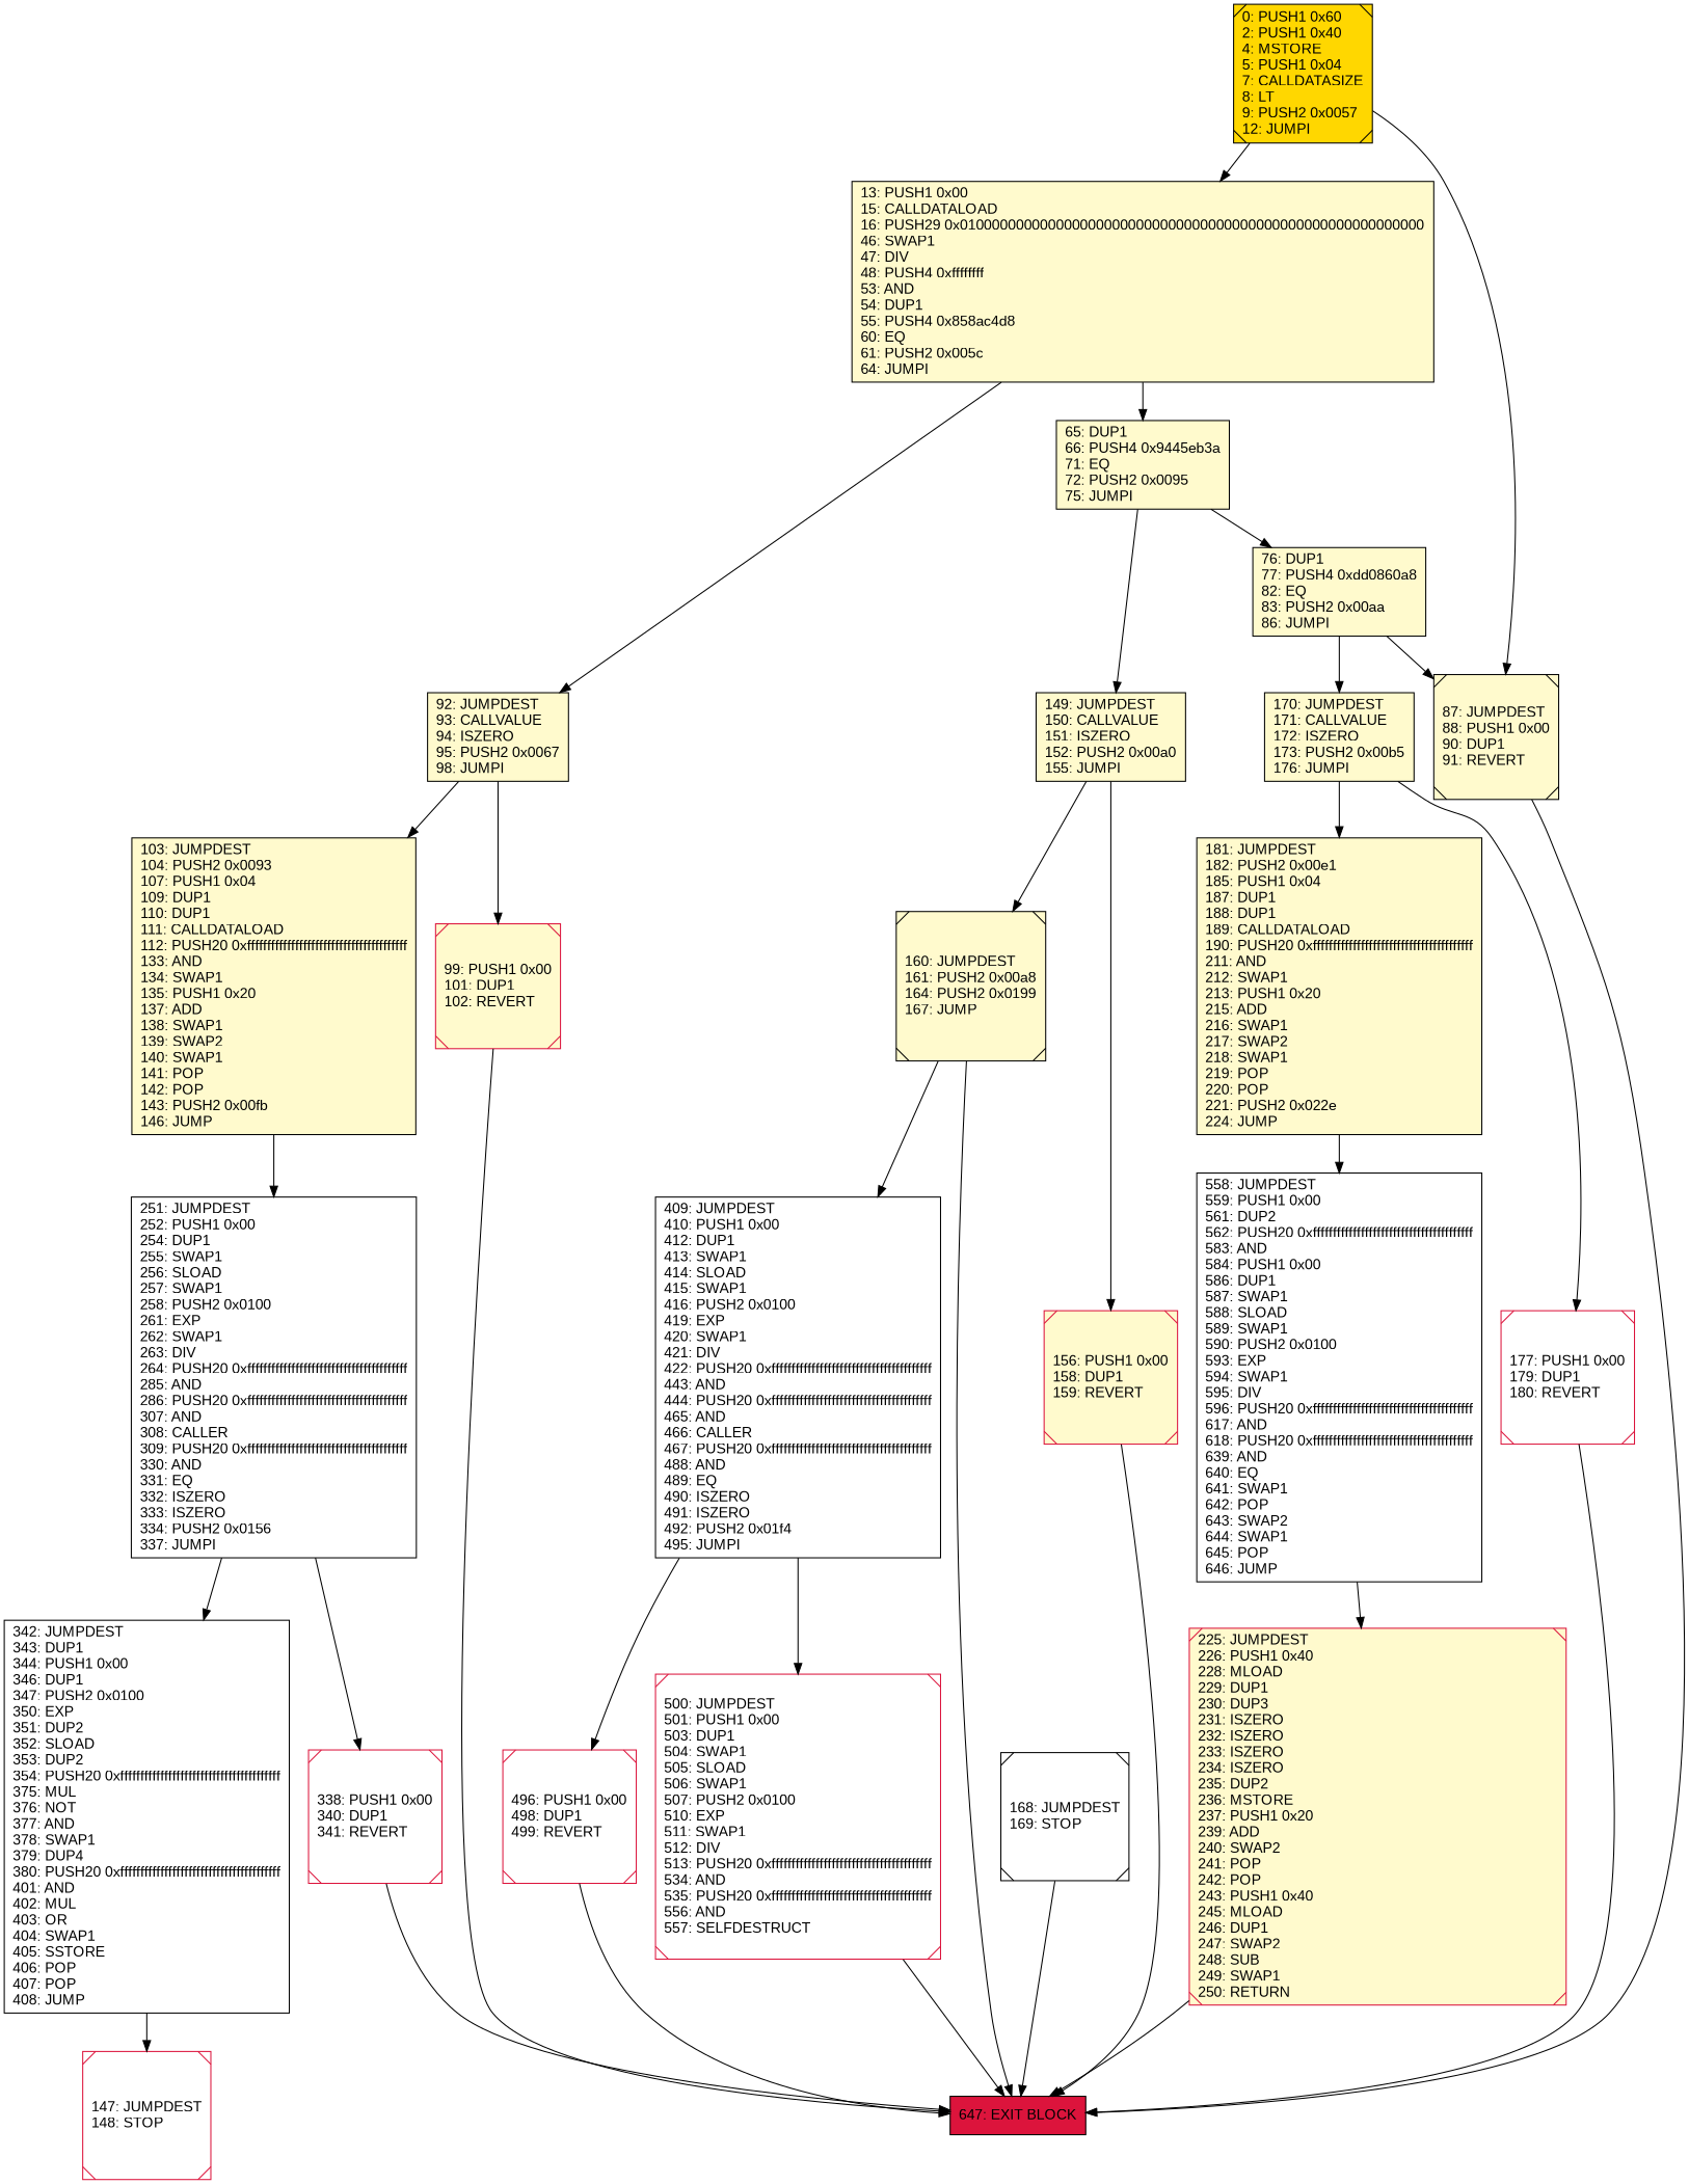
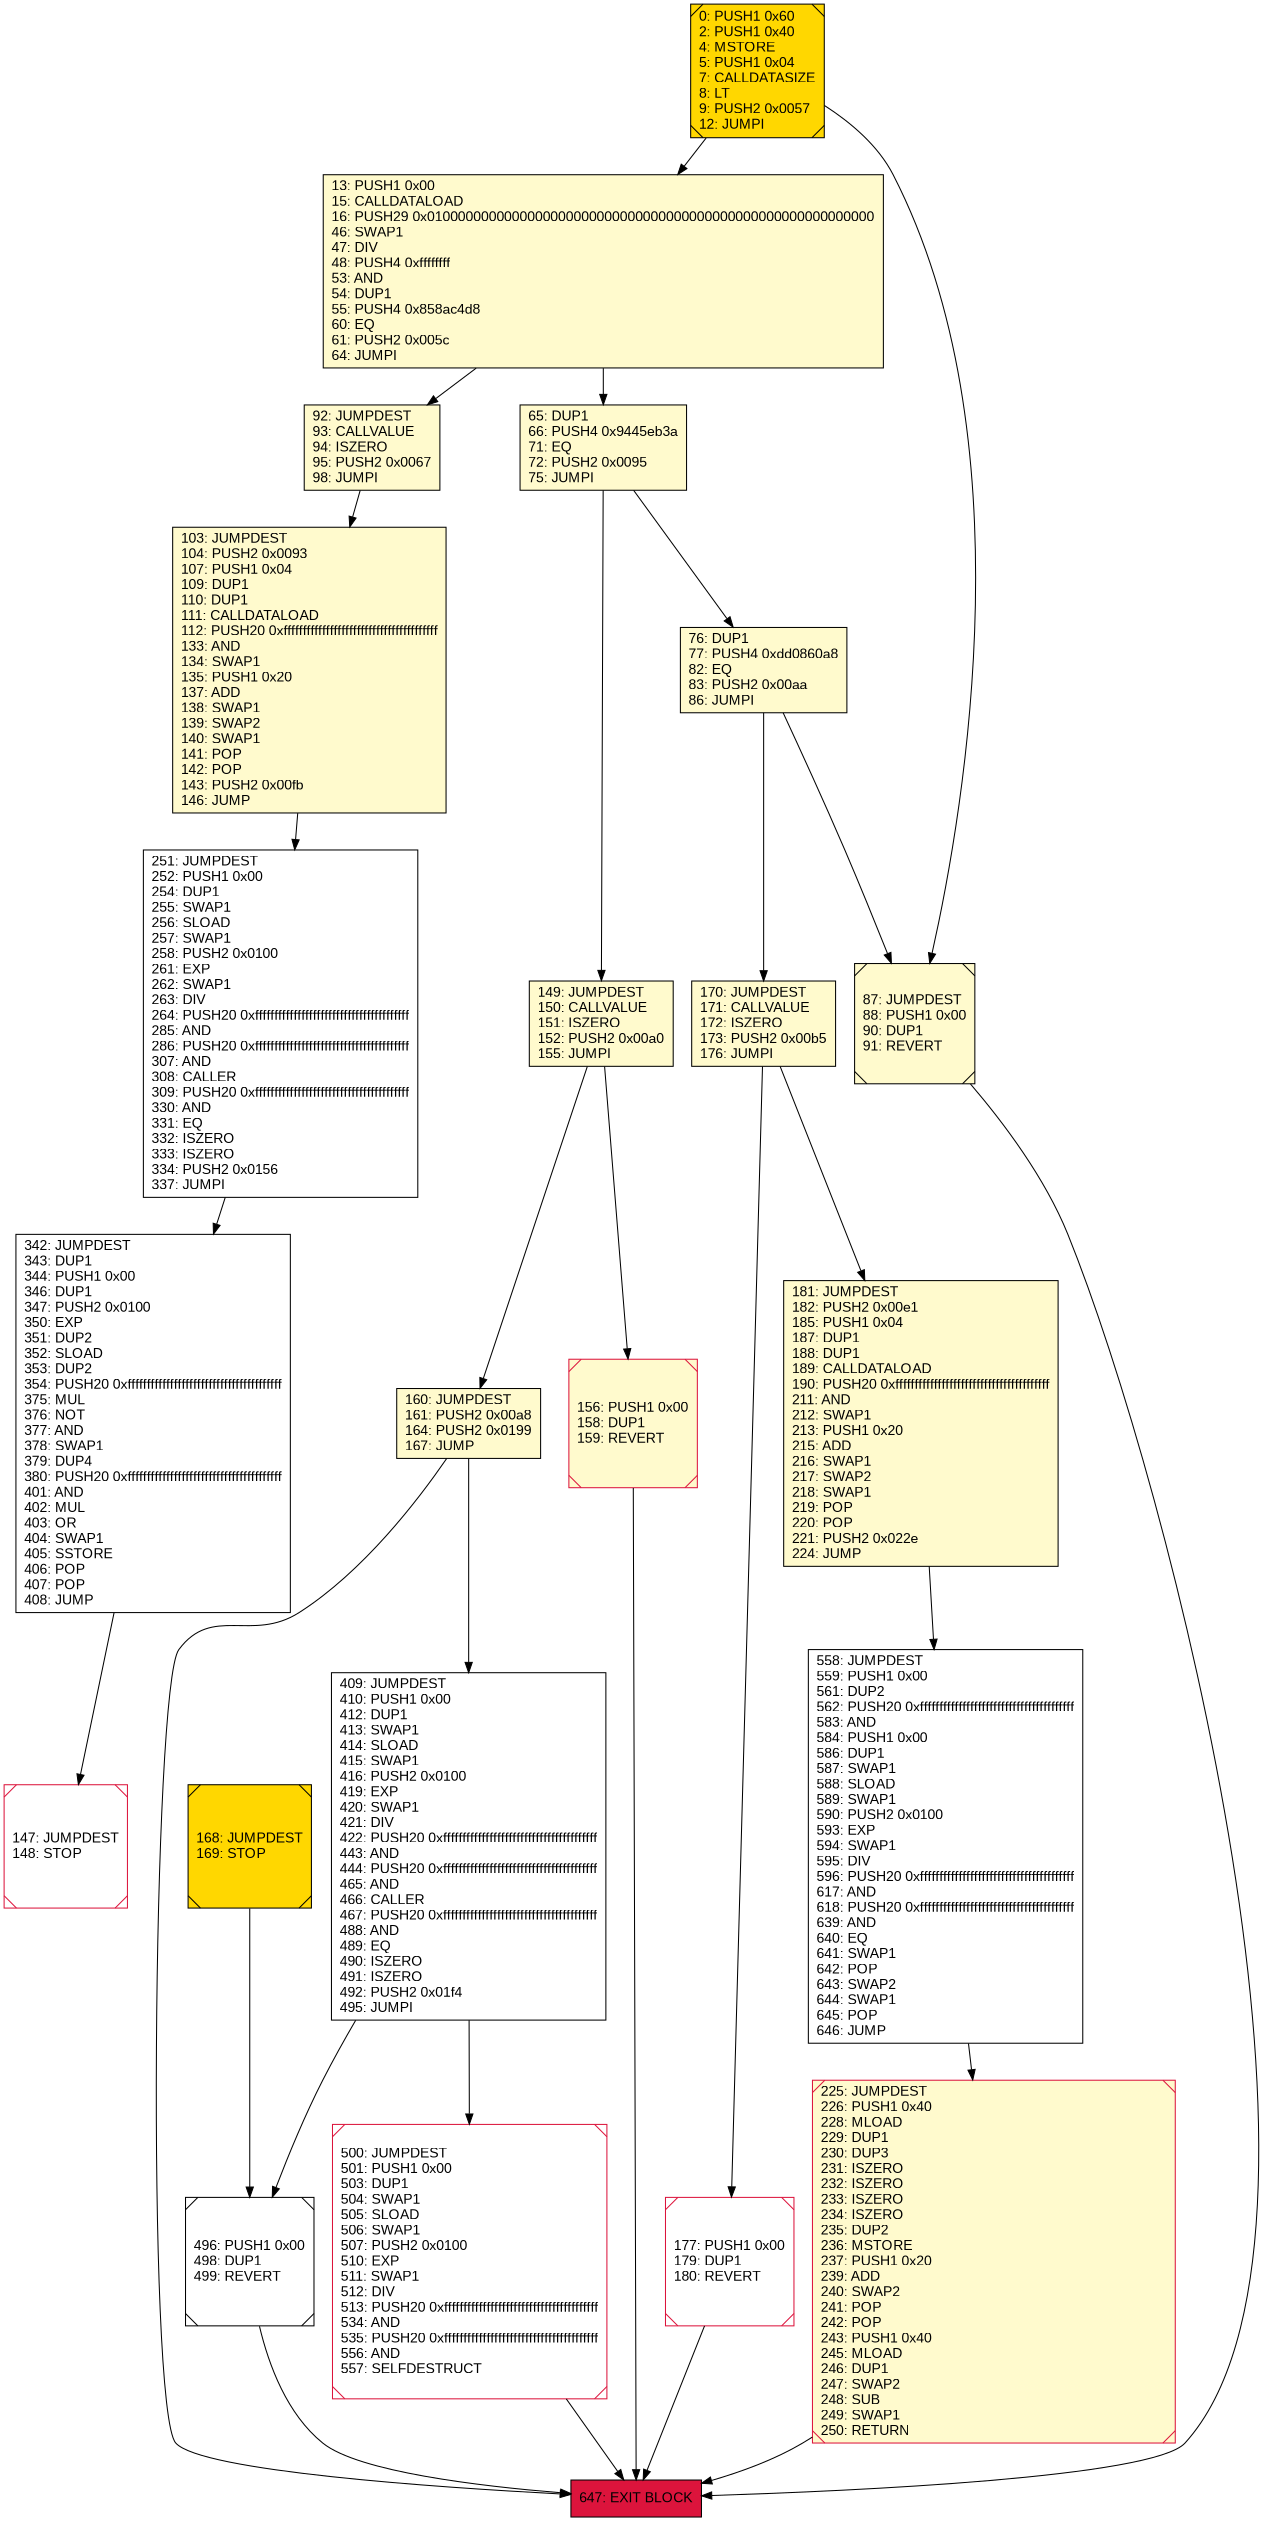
  digraph {
    rankdir=UD
    node [color=black fillcolor=lemonchiffon fontcolor=black fontname=arial shape=box style=filled]
    n1 [fillcolor=white label="251: JUMPDEST\l252: PUSH1 0x00\l254: DUP1\l255: SWAP1\l256: SLOAD\l257: SWAP1\l258: PUSH2 0x0100\l261: EXP\l262: SWAP1\l263: DIV\l264: PUSH20 0xffffffffffffffffffffffffffffffffffffffff\l285: AND\l286: PUSH20 0xffffffffffffffffffffffffffffffffffffffff\l307: AND\l308: CALLER\l309: PUSH20 0xffffffffffffffffffffffffffffffffffffffff\l330: AND\l331: EQ\l332: ISZERO\l333: ISZERO\l334: PUSH2 0x0156\l337: JUMPI\l"]
    n2 [fillcolor=white label="342: JUMPDEST\l343: DUP1\l344: PUSH1 0x00\l346: DUP1\l347: PUSH2 0x0100\l350: EXP\l351: DUP2\l352: SLOAD\l353: DUP2\l354: PUSH20 0xffffffffffffffffffffffffffffffffffffffff\l375: MUL\l376: NOT\l377: AND\l378: SWAP1\l379: DUP4\l380: PUSH20 0xffffffffffffffffffffffffffffffffffffffff\l401: AND\l402: MUL\l403: OR\l404: SWAP1\l405: SSTORE\l406: POP\l407: POP\l408: JUMP\l"]
-   n3 [color=crimson fillcolor=white label="338: PUSH1 0x00\l340: DUP1\l341: REVERT\l" shape=Msquare]
    n4 [color=crimson fillcolor=white label="147: JUMPDEST\l148: STOP\l" shape=Msquare]
    n5 [fillcolor=crimson label="647: EXIT BLOCK\l"]
    n6 [fillcolor=white label="558: JUMPDEST\l559: PUSH1 0x00\l561: DUP2\l562: PUSH20 0xffffffffffffffffffffffffffffffffffffffff\l583: AND\l584: PUSH1 0x00\l586: DUP1\l587: SWAP1\l588: SLOAD\l589: SWAP1\l590: PUSH2 0x0100\l593: EXP\l594: SWAP1\l595: DIV\l596: PUSH20 0xffffffffffffffffffffffffffffffffffffffff\l617: AND\l618: PUSH20 0xffffffffffffffffffffffffffffffffffffffff\l639: AND\l640: EQ\l641: SWAP1\l642: POP\l643: SWAP2\l644: SWAP1\l645: POP\l646: JUMP\l"]
    n7 [color=crimson label="225: JUMPDEST\l226: PUSH1 0x40\l228: MLOAD\l229: DUP1\l230: DUP3\l231: ISZERO\l232: ISZERO\l233: ISZERO\l234: ISZERO\l235: DUP2\l236: MSTORE\l237: PUSH1 0x20\l239: ADD\l240: SWAP2\l241: POP\l242: POP\l243: PUSH1 0x40\l245: MLOAD\l246: DUP1\l247: SWAP2\l248: SUB\l249: SWAP1\l250: RETURN\l" shape=Msquare]
-   n8 [color=crimson label="99: PUSH1 0x00\l101: DUP1\l102: REVERT\l" shape=Msquare]
-   n9 [label="160: JUMPDEST\l161: PUSH2 0x00a8\l164: PUSH2 0x0199\l167: JUMP\l" shape=Msquare]
+   n9 [label="160: JUMPDEST\l161: PUSH2 0x00a8\l164: PUSH2 0x0199\l167: JUMP\l"]
    n10 [fillcolor=white label="409: JUMPDEST\l410: PUSH1 0x00\l412: DUP1\l413: SWAP1\l414: SLOAD\l415: SWAP1\l416: PUSH2 0x0100\l419: EXP\l420: SWAP1\l421: DIV\l422: PUSH20 0xffffffffffffffffffffffffffffffffffffffff\l443: AND\l444: PUSH20 0xffffffffffffffffffffffffffffffffffffffff\l465: AND\l466: CALLER\l467: PUSH20 0xffffffffffffffffffffffffffffffffffffffff\l488: AND\l489: EQ\l490: ISZERO\l491: ISZERO\l492: PUSH2 0x01f4\l495: JUMPI\l"]
-   n11 [color=crimson fillcolor=white label="496: PUSH1 0x00\l498: DUP1\l499: REVERT\l" shape=Msquare]
+   n11 [fillcolor=white label="496: PUSH1 0x00\l498: DUP1\l499: REVERT\l" shape=Msquare]
    n12 [color=crimson fillcolor=white label="500: JUMPDEST\l501: PUSH1 0x00\l503: DUP1\l504: SWAP1\l505: SLOAD\l506: SWAP1\l507: PUSH2 0x0100\l510: EXP\l511: SWAP1\l512: DIV\l513: PUSH20 0xffffffffffffffffffffffffffffffffffffffff\l534: AND\l535: PUSH20 0xffffffffffffffffffffffffffffffffffffffff\l556: AND\l557: SELFDESTRUCT\l" shape=Msquare]
    n13 [label="181: JUMPDEST\l182: PUSH2 0x00e1\l185: PUSH1 0x04\l187: DUP1\l188: DUP1\l189: CALLDATALOAD\l190: PUSH20 0xffffffffffffffffffffffffffffffffffffffff\l211: AND\l212: SWAP1\l213: PUSH1 0x20\l215: ADD\l216: SWAP1\l217: SWAP2\l218: SWAP1\l219: POP\l220: POP\l221: PUSH2 0x022e\l224: JUMP\l"]
    n14 [color=crimson fillcolor=white label="177: PUSH1 0x00\l179: DUP1\l180: REVERT\l" shape=Msquare]
    n15 [label="87: JUMPDEST\l88: PUSH1 0x00\l90: DUP1\l91: REVERT\l" shape=Msquare]
    n16 [label="170: JUMPDEST\l171: CALLVALUE\l172: ISZERO\l173: PUSH2 0x00b5\l176: JUMPI\l"]
    n17 [label="149: JUMPDEST\l150: CALLVALUE\l151: ISZERO\l152: PUSH2 0x00a0\l155: JUMPI\l"]
    n18 [color=crimson label="156: PUSH1 0x00\l158: DUP1\l159: REVERT\l" shape=Msquare]
    n19 [label="76: DUP1\l77: PUSH4 0xdd0860a8\l82: EQ\l83: PUSH2 0x00aa\l86: JUMPI\l"]
    n20 [label="13: PUSH1 0x00\l15: CALLDATALOAD\l16: PUSH29 0x0100000000000000000000000000000000000000000000000000000000\l46: SWAP1\l47: DIV\l48: PUSH4 0xffffffff\l53: AND\l54: DUP1\l55: PUSH4 0x858ac4d8\l60: EQ\l61: PUSH2 0x005c\l64: JUMPI\l"]
    n21 [label="65: DUP1\l66: PUSH4 0x9445eb3a\l71: EQ\l72: PUSH2 0x0095\l75: JUMPI\l"]
    n22 [label="92: JUMPDEST\l93: CALLVALUE\l94: ISZERO\l95: PUSH2 0x0067\l98: JUMPI\l"]
    n23 [label="103: JUMPDEST\l104: PUSH2 0x0093\l107: PUSH1 0x04\l109: DUP1\l110: DUP1\l111: CALLDATALOAD\l112: PUSH20 0xffffffffffffffffffffffffffffffffffffffff\l133: AND\l134: SWAP1\l135: PUSH1 0x20\l137: ADD\l138: SWAP1\l139: SWAP2\l140: SWAP1\l141: POP\l142: POP\l143: PUSH2 0x00fb\l146: JUMP\l"]
    n24 [fillcolor=gold label="0: PUSH1 0x60\l2: PUSH1 0x40\l4: MSTORE\l5: PUSH1 0x04\l7: CALLDATASIZE\l8: LT\l9: PUSH2 0x0057\l12: JUMPI\l" shape=Msquare]
-   n25 [fillcolor=white label="168: JUMPDEST\l169: STOP\l" shape=Msquare]
+   n25 [fillcolor=gold label="168: JUMPDEST\l169: STOP\l" shape=Msquare]
    n1 -> n2
-   n1 -> n3
    n2 -> n4
-   n3 -> n5
    n6 -> n7
    n7 -> n5
-   n8 -> n5
    n9 -> n5
    n9 -> n10
    n10 -> n11
    n10 -> n12
    n11 -> n5
    n12 -> n5
    n13 -> n6
    n14 -> n5
    n15 -> n5
    n16 -> n13
    n16 -> n14
    n17 -> n9
    n17 -> n18
    n18 -> n5
    n19 -> n15
    n19 -> n16
    n20 -> n21
    n20 -> n22
    n21 -> n17
    n21 -> n19
-   n22 -> n8
    n22 -> n23
    n23 -> n1
    n24 -> n15
    n24 -> n20
-   n25 -> n5
+   n25 -> n11
  }
